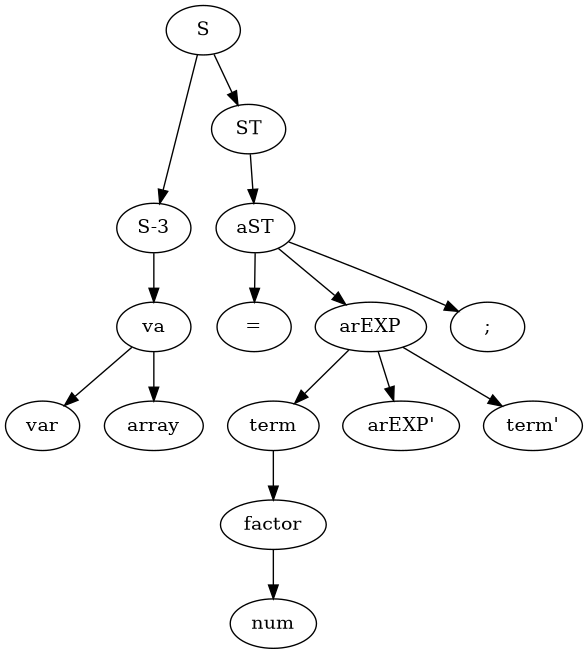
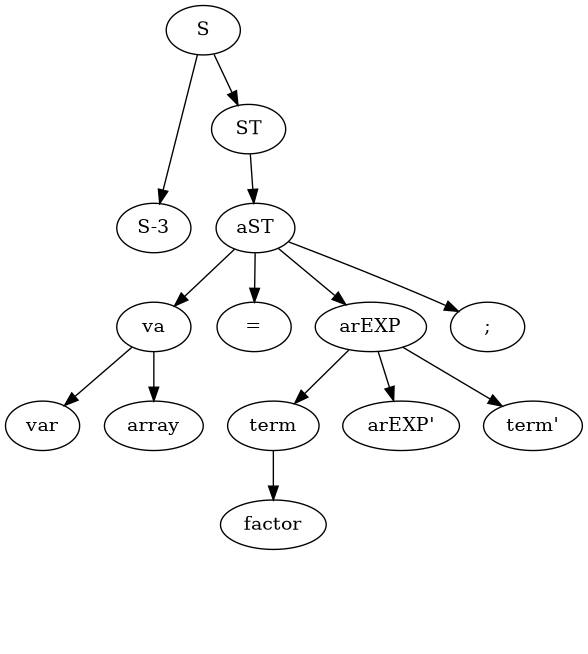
  digraph {
    edge [constraint=true]
    S
    ST
    n3 [label="S-3"]
    aST
    va
    "="
    arEXP
    ";"
    var
    array
    term
    "arEXP'"
    "term'"
    factor
-   num
    S -> ST
    S -> n3
    ST -> aST
-   n3 -> va
+   aST -> va
    aST -> "="
    aST -> arEXP
    aST -> ";"
    va -> var
    va -> array
    arEXP -> term
    arEXP -> "arEXP'"
    arEXP -> "term'"
    term -> factor
-   factor -> num
  }
